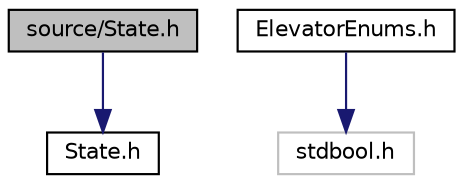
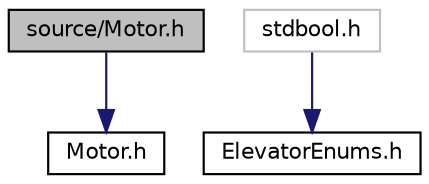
  digraph {
    node [color=black fillcolor=white fontname=Helvetica fontsize=10 shape=record style=filled]
    edge [color=midnightblue fontname=Helvetica fontsize=10 labelfontname=Helvetica labelfontsize=10 style=solid]
-   n1 [fillcolor=grey75 fontcolor=black height=0.2 label="source/State.h" width=0.4]
-   n2 [height=0.2 label="State.h" width=0.4]
+   n1 [fillcolor=grey75 fontcolor=black height=0.2 label="source/Motor.h" width=0.4]
+   n2 [height=0.2 label="Motor.h" width=0.4]
    n3 [height=0.2 label="ElevatorEnums.h" width=0.4]
    n4 [color=grey75 height=0.2 label="stdbool.h" width=0.4]
    n1 -> n2
-   n3 -> n4
+   n4 -> n3
  }
